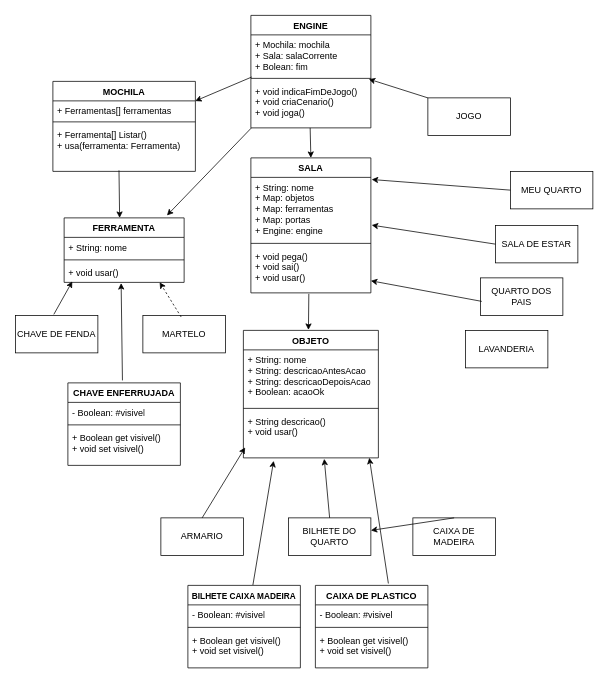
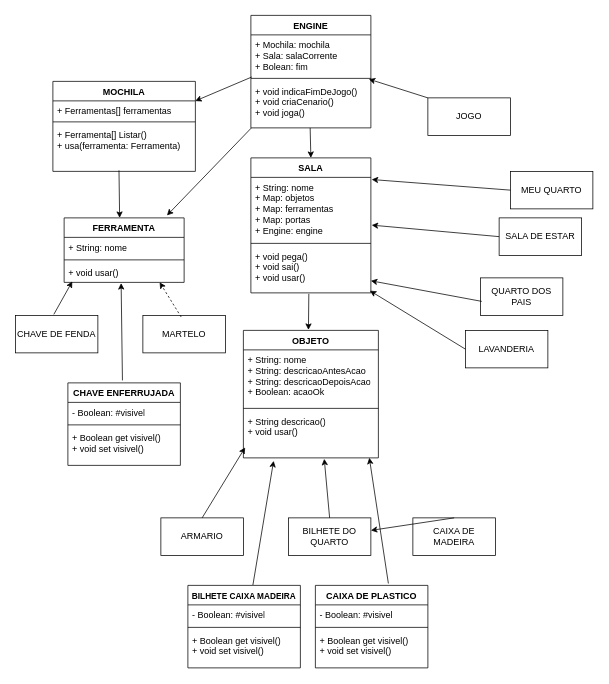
  <mxCell id="0" />
  <mxCell id="1" parent="0" />
  <mxCell id="2" value="ENGINE" style="swimlane;fontStyle=1;align=center;verticalAlign=top;childLayout=stackLayout;horizontal=1;startSize=26;horizontalStack=0;resizeParent=1;resizeParentMax=0;resizeLast=0;collapsible=1;marginBottom=0;whiteSpace=wrap;html=1;" vertex="1" parent="1"><mxGeometry x="334" y="20" width="160" height="150" as="geometry" /></mxCell>
  <mxCell id="3" value="+ Mochila: mochila&lt;div&gt;+ Sala: salaCorrente&lt;/div&gt;&lt;div&gt;+ Bolean: fim&lt;/div&gt;" style="text;strokeColor=none;fillColor=none;align=left;verticalAlign=top;spacingLeft=4;spacingRight=4;overflow=hidden;rotatable=0;points=[[0,0.5],[1,0.5]];portConstraint=eastwest;whiteSpace=wrap;html=1;" vertex="1" parent="2"><mxGeometry y="26" width="160" height="54" as="geometry" /></mxCell>
  <mxCell id="4" value="" style="line;strokeWidth=1;fillColor=none;align=left;verticalAlign=middle;spacingTop=-1;spacingLeft=3;spacingRight=3;rotatable=0;labelPosition=right;points=[];portConstraint=eastwest;strokeColor=inherit;" vertex="1" parent="2"><mxGeometry y="80" width="160" height="8" as="geometry" /></mxCell>
  <mxCell id="5" value="+ void indicaFimDeJogo()&lt;div&gt;+ void criaCenario()&lt;/div&gt;&lt;div&gt;+ void joga()&lt;/div&gt;" style="text;strokeColor=none;fillColor=none;align=left;verticalAlign=top;spacingLeft=4;spacingRight=4;overflow=hidden;rotatable=0;points=[[0,0.5],[1,0.5]];portConstraint=eastwest;whiteSpace=wrap;html=1;" vertex="1" parent="2"><mxGeometry y="88" width="160" height="62" as="geometry" /></mxCell>
  <mxCell id="6" value="SALA" style="swimlane;fontStyle=1;align=center;verticalAlign=top;childLayout=stackLayout;horizontal=1;startSize=26;horizontalStack=0;resizeParent=1;resizeParentMax=0;resizeLast=0;collapsible=1;marginBottom=0;whiteSpace=wrap;html=1;" vertex="1" parent="1"><mxGeometry x="334" y="210" width="160" height="180" as="geometry" /></mxCell>
  <mxCell id="7" value="+ String: nome&lt;div&gt;+ Map: objetos&lt;/div&gt;&lt;div&gt;+ Map: ferramentas&lt;/div&gt;&lt;div&gt;+ Map: portas&lt;/div&gt;&lt;div&gt;+ Engine: engine&lt;/div&gt;" style="text;strokeColor=none;fillColor=none;align=left;verticalAlign=top;spacingLeft=4;spacingRight=4;overflow=hidden;rotatable=0;points=[[0,0.5],[1,0.5]];portConstraint=eastwest;whiteSpace=wrap;html=1;" vertex="1" parent="6"><mxGeometry y="26" width="160" height="84" as="geometry" /></mxCell>
  <mxCell id="8" value="" style="line;strokeWidth=1;fillColor=none;align=left;verticalAlign=middle;spacingTop=-1;spacingLeft=3;spacingRight=3;rotatable=0;labelPosition=right;points=[];portConstraint=eastwest;strokeColor=inherit;" vertex="1" parent="6"><mxGeometry y="110" width="160" height="8" as="geometry" /></mxCell>
  <mxCell id="9" value="+ void pega()&lt;div&gt;+ void sai()&lt;/div&gt;&lt;div&gt;+ void usar()&lt;br&gt;&lt;div&gt;&lt;br&gt;&lt;/div&gt;&lt;/div&gt;" style="text;strokeColor=none;fillColor=none;align=left;verticalAlign=top;spacingLeft=4;spacingRight=4;overflow=hidden;rotatable=0;points=[[0,0.5],[1,0.5]];portConstraint=eastwest;whiteSpace=wrap;html=1;" vertex="1" parent="6"><mxGeometry y="118" width="160" height="62" as="geometry" /></mxCell>
  <mxCell id="10" value="" style="endArrow=classic;html=1;rounded=0;exitX=0.494;exitY=1;exitDx=0;exitDy=0;exitPerimeter=0;entryX=0.5;entryY=0;entryDx=0;entryDy=0;" edge="1" parent="1" source="5" target="6"><mxGeometry width="50" height="50" relative="1" as="geometry"><mxPoint x="460" y="360" as="sourcePoint" /><mxPoint x="510" y="310" as="targetPoint" /></mxGeometry></mxCell>
  <mxCell id="11" value="MOCHILA" style="swimlane;fontStyle=1;align=center;verticalAlign=top;childLayout=stackLayout;horizontal=1;startSize=26;horizontalStack=0;resizeParent=1;resizeParentMax=0;resizeLast=0;collapsible=1;marginBottom=0;whiteSpace=wrap;html=1;" vertex="1" parent="1"><mxGeometry x="70" y="108" width="190" height="120" as="geometry" /></mxCell>
  <mxCell id="12" value="+ Ferramentas[] ferramentas" style="text;strokeColor=none;fillColor=none;align=left;verticalAlign=top;spacingLeft=4;spacingRight=4;overflow=hidden;rotatable=0;points=[[0,0.5],[1,0.5]];portConstraint=eastwest;whiteSpace=wrap;html=1;" vertex="1" parent="11"><mxGeometry y="26" width="190" height="24" as="geometry" /></mxCell>
  <mxCell id="13" value="" style="line;strokeWidth=1;fillColor=none;align=left;verticalAlign=middle;spacingTop=-1;spacingLeft=3;spacingRight=3;rotatable=0;labelPosition=right;points=[];portConstraint=eastwest;strokeColor=inherit;" vertex="1" parent="11"><mxGeometry y="50" width="190" height="8" as="geometry" /></mxCell>
  <mxCell id="14" value="+ Ferramenta[] Listar()&lt;div&gt;+ usa(ferramenta: Ferramenta)&lt;/div&gt;" style="text;strokeColor=none;fillColor=none;align=left;verticalAlign=top;spacingLeft=4;spacingRight=4;overflow=hidden;rotatable=0;points=[[0,0.5],[1,0.5]];portConstraint=eastwest;whiteSpace=wrap;html=1;" vertex="1" parent="11"><mxGeometry y="58" width="190" height="62" as="geometry" /></mxCell>
  <mxCell id="15" value="" style="endArrow=classic;html=1;rounded=0;exitX=0.008;exitY=0.268;exitDx=0;exitDy=0;exitPerimeter=0;entryX=0.999;entryY=0.006;entryDx=0;entryDy=0;entryPerimeter=0;" edge="1" parent="1" source="4" target="12"><mxGeometry width="50" height="50" relative="1" as="geometry"><mxPoint x="170" y="80" as="sourcePoint" /><mxPoint x="220" y="30" as="targetPoint" /></mxGeometry></mxCell>
  <mxCell id="16" value="FERRAMENTA" style="swimlane;fontStyle=1;align=center;verticalAlign=top;childLayout=stackLayout;horizontal=1;startSize=26;horizontalStack=0;resizeParent=1;resizeParentMax=0;resizeLast=0;collapsible=1;marginBottom=0;whiteSpace=wrap;html=1;" vertex="1" parent="1"><mxGeometry x="85" y="290" width="160" height="86" as="geometry" /></mxCell>
  <mxCell id="17" value="+ String: nome" style="text;strokeColor=none;fillColor=none;align=left;verticalAlign=top;spacingLeft=4;spacingRight=4;overflow=hidden;rotatable=0;points=[[0,0.5],[1,0.5]];portConstraint=eastwest;whiteSpace=wrap;html=1;" vertex="1" parent="16"><mxGeometry y="26" width="160" height="26" as="geometry" /></mxCell>
  <mxCell id="18" value="" style="line;strokeWidth=1;fillColor=none;align=left;verticalAlign=middle;spacingTop=-1;spacingLeft=3;spacingRight=3;rotatable=0;labelPosition=right;points=[];portConstraint=eastwest;strokeColor=inherit;" vertex="1" parent="16"><mxGeometry y="52" width="160" height="8" as="geometry" /></mxCell>
  <mxCell id="19" value="+ void usar()" style="text;strokeColor=none;fillColor=none;align=left;verticalAlign=top;spacingLeft=4;spacingRight=4;overflow=hidden;rotatable=0;points=[[0,0.5],[1,0.5]];portConstraint=eastwest;whiteSpace=wrap;html=1;" vertex="1" parent="16"><mxGeometry y="60" width="160" height="26" as="geometry" /></mxCell>
  <mxCell id="20" value="" style="endArrow=classic;html=1;rounded=0;exitX=0.464;exitY=0.979;exitDx=0;exitDy=0;exitPerimeter=0;" edge="1" parent="1" source="14"><mxGeometry width="50" height="50" relative="1" as="geometry"><mxPoint x="150" y="280" as="sourcePoint" /><mxPoint x="159" y="290" as="targetPoint" /></mxGeometry></mxCell>
  <mxCell id="21" value="" style="endArrow=classic;html=1;rounded=0;exitX=0.004;exitY=1.002;exitDx=0;exitDy=0;exitPerimeter=0;entryX=0.857;entryY=-0.038;entryDx=0;entryDy=0;entryPerimeter=0;" edge="1" parent="1" source="5" target="16"><mxGeometry width="50" height="50" relative="1" as="geometry"><mxPoint x="250" y="290" as="sourcePoint" /><mxPoint x="300" y="240" as="targetPoint" /></mxGeometry></mxCell>
  <mxCell id="22" value="JOGO" style="html=1;whiteSpace=wrap;" vertex="1" parent="1"><mxGeometry x="570" y="130" width="110" height="50" as="geometry" /></mxCell>
  <mxCell id="23" value="" style="endArrow=classic;html=1;rounded=0;exitX=0;exitY=0;exitDx=0;exitDy=0;entryX=0.983;entryY=0.625;entryDx=0;entryDy=0;entryPerimeter=0;" edge="1" parent="1" source="22" target="4"><mxGeometry width="50" height="50" relative="1" as="geometry"><mxPoint x="550" y="120" as="sourcePoint" /><mxPoint x="600" y="70" as="targetPoint" /></mxGeometry></mxCell>
  <mxCell id="24" value="OBJETO" style="swimlane;fontStyle=1;align=center;verticalAlign=top;childLayout=stackLayout;horizontal=1;startSize=26;horizontalStack=0;resizeParent=1;resizeParentMax=0;resizeLast=0;collapsible=1;marginBottom=0;whiteSpace=wrap;html=1;" vertex="1" parent="1"><mxGeometry x="324" y="440" width="180" height="170" as="geometry" /></mxCell>
  <mxCell id="25" value="+ String: nome&lt;div&gt;+ String: descricaoAntesAcao&lt;br&gt;+ String: descricaoDepoisAcao&lt;/div&gt;&lt;div&gt;+ Boolean: acaoOk&lt;/div&gt;" style="text;strokeColor=none;fillColor=none;align=left;verticalAlign=top;spacingLeft=4;spacingRight=4;overflow=hidden;rotatable=0;points=[[0,0.5],[1,0.5]];portConstraint=eastwest;whiteSpace=wrap;html=1;" vertex="1" parent="24"><mxGeometry y="26" width="180" height="74" as="geometry" /></mxCell>
  <mxCell id="26" value="" style="line;strokeWidth=1;fillColor=none;align=left;verticalAlign=middle;spacingTop=-1;spacingLeft=3;spacingRight=3;rotatable=0;labelPosition=right;points=[];portConstraint=eastwest;strokeColor=inherit;" vertex="1" parent="24"><mxGeometry y="100" width="180" height="8" as="geometry" /></mxCell>
  <mxCell id="27" value="+ String descricao()&lt;div&gt;+ void usar()&lt;/div&gt;" style="text;strokeColor=none;fillColor=none;align=left;verticalAlign=top;spacingLeft=4;spacingRight=4;overflow=hidden;rotatable=0;points=[[0,0.5],[1,0.5]];portConstraint=eastwest;whiteSpace=wrap;html=1;" vertex="1" parent="24"><mxGeometry y="108" width="180" height="62" as="geometry" /></mxCell>
  <mxCell id="28" value="" style="endArrow=classic;html=1;rounded=0;exitX=0.483;exitY=1.021;exitDx=0;exitDy=0;exitPerimeter=0;entryX=0.482;entryY=-0.004;entryDx=0;entryDy=0;entryPerimeter=0;" edge="1" parent="1" source="9" target="24"><mxGeometry width="50" height="50" relative="1" as="geometry"><mxPoint x="270" y="470" as="sourcePoint" /><mxPoint x="320" y="420" as="targetPoint" /></mxGeometry></mxCell>
  <mxCell id="29" value="CHAVE ENFERRUJADA" style="swimlane;fontStyle=1;align=center;verticalAlign=top;childLayout=stackLayout;horizontal=1;startSize=26;horizontalStack=0;resizeParent=1;resizeParentMax=0;resizeLast=0;collapsible=1;marginBottom=0;whiteSpace=wrap;html=1;" vertex="1" parent="1"><mxGeometry x="90" y="510" width="150" height="110" as="geometry"><mxRectangle x="10" y="530" width="170" height="30" as="alternateBounds" /></mxGeometry></mxCell>
  <mxCell id="30" value="- Boolean: #visivel" style="text;strokeColor=none;fillColor=none;align=left;verticalAlign=top;spacingLeft=4;spacingRight=4;overflow=hidden;rotatable=0;points=[[0,0.5],[1,0.5]];portConstraint=eastwest;whiteSpace=wrap;html=1;" vertex="1" parent="29"><mxGeometry y="26" width="150" height="26" as="geometry" /></mxCell>
  <mxCell id="31" value="" style="line;strokeWidth=1;fillColor=none;align=left;verticalAlign=middle;spacingTop=-1;spacingLeft=3;spacingRight=3;rotatable=0;labelPosition=right;points=[];portConstraint=eastwest;strokeColor=inherit;" vertex="1" parent="29"><mxGeometry y="52" width="150" height="8" as="geometry" /></mxCell>
  <mxCell id="32" value="+ Boolean get visivel()&lt;div&gt;+ void set visivel()&lt;/div&gt;" style="text;strokeColor=none;fillColor=none;align=left;verticalAlign=top;spacingLeft=4;spacingRight=4;overflow=hidden;rotatable=0;points=[[0,0.5],[1,0.5]];portConstraint=eastwest;whiteSpace=wrap;html=1;" vertex="1" parent="29"><mxGeometry y="60" width="150" height="50" as="geometry" /></mxCell>
  <mxCell id="33" value="CHAVE DE FENDA" style="html=1;whiteSpace=wrap;" vertex="1" parent="1"><mxGeometry x="20" y="420" width="110" height="50" as="geometry" /></mxCell>
  <mxCell id="34" value="MARTELO" style="html=1;whiteSpace=wrap;" vertex="1" parent="1"><mxGeometry x="190" y="420" width="110" height="50" as="geometry" /></mxCell>
  <mxCell id="35" value="" style="endArrow=classic;html=1;rounded=0;exitX=0.466;exitY=-0.026;exitDx=0;exitDy=0;exitPerimeter=0;entryX=0.068;entryY=0.951;entryDx=0;entryDy=0;entryPerimeter=0;" edge="1" parent="1" source="33" target="19"><mxGeometry width="50" height="50" relative="1" as="geometry"><mxPoint x="110" y="570" as="sourcePoint" /><mxPoint x="160" y="520" as="targetPoint" /></mxGeometry></mxCell>
  <mxCell id="36" value="" style="endArrow=classic;html=1;rounded=0;exitX=0.464;exitY=0.043;exitDx=0;exitDy=0;exitPerimeter=0;entryX=0.796;entryY=0.995;entryDx=0;entryDy=0;entryPerimeter=0;dashed=1;" edge="1" parent="1" source="34" target="19"><mxGeometry width="50" height="50" relative="1" as="geometry"><mxPoint x="120" y="550" as="sourcePoint" /><mxPoint x="170" y="500" as="targetPoint" /></mxGeometry></mxCell>
  <mxCell id="37" value="" style="endArrow=classic;html=1;rounded=0;exitX=0.485;exitY=-0.03;exitDx=0;exitDy=0;exitPerimeter=0;entryX=0.475;entryY=1.038;entryDx=0;entryDy=0;entryPerimeter=0;" edge="1" parent="1" source="29" target="19"><mxGeometry width="50" height="50" relative="1" as="geometry"><mxPoint x="20" y="600" as="sourcePoint" /><mxPoint x="70" y="550" as="targetPoint" /></mxGeometry></mxCell>
  <mxCell id="38" value="ARMARIO" style="html=1;whiteSpace=wrap;" vertex="1" parent="1"><mxGeometry x="214" y="690" width="110" height="50" as="geometry" /></mxCell>
  <mxCell id="39" value="BILHETE DO QUARTO" style="html=1;whiteSpace=wrap;" vertex="1" parent="1"><mxGeometry x="384" y="690" width="110" height="50" as="geometry" /></mxCell>
  <mxCell id="40" value="CAIXA DE MADEIRA" style="html=1;whiteSpace=wrap;" vertex="1" parent="1"><mxGeometry x="550" y="690" width="110" height="50" as="geometry" /></mxCell>
  <mxCell id="41" value="&lt;font style=&quot;font-size: 11px;&quot;&gt;BILHETE CAIXA MADEIRA&lt;/font&gt;" style="swimlane;fontStyle=1;align=center;verticalAlign=top;childLayout=stackLayout;horizontal=1;startSize=26;horizontalStack=0;resizeParent=1;resizeParentMax=0;resizeLast=0;collapsible=1;marginBottom=0;whiteSpace=wrap;html=1;" vertex="1" parent="1"><mxGeometry x="250" y="780" width="150" height="110" as="geometry"><mxRectangle x="10" y="530" width="170" height="30" as="alternateBounds" /></mxGeometry></mxCell>
  <mxCell id="42" value="- Boolean: #visivel" style="text;strokeColor=none;fillColor=none;align=left;verticalAlign=top;spacingLeft=4;spacingRight=4;overflow=hidden;rotatable=0;points=[[0,0.5],[1,0.5]];portConstraint=eastwest;whiteSpace=wrap;html=1;" vertex="1" parent="41"><mxGeometry y="26" width="150" height="26" as="geometry" /></mxCell>
  <mxCell id="43" value="" style="line;strokeWidth=1;fillColor=none;align=left;verticalAlign=middle;spacingTop=-1;spacingLeft=3;spacingRight=3;rotatable=0;labelPosition=right;points=[];portConstraint=eastwest;strokeColor=inherit;" vertex="1" parent="41"><mxGeometry y="52" width="150" height="8" as="geometry" /></mxCell>
  <mxCell id="44" value="+ Boolean get visivel()&lt;div&gt;+ void set visivel()&lt;/div&gt;" style="text;strokeColor=none;fillColor=none;align=left;verticalAlign=top;spacingLeft=4;spacingRight=4;overflow=hidden;rotatable=0;points=[[0,0.5],[1,0.5]];portConstraint=eastwest;whiteSpace=wrap;html=1;" vertex="1" parent="41"><mxGeometry y="60" width="150" height="50" as="geometry" /></mxCell>
  <mxCell id="45" value="CAIXA DE PLASTICO" style="swimlane;fontStyle=1;align=center;verticalAlign=top;childLayout=stackLayout;horizontal=1;startSize=26;horizontalStack=0;resizeParent=1;resizeParentMax=0;resizeLast=0;collapsible=1;marginBottom=0;whiteSpace=wrap;html=1;" vertex="1" parent="1"><mxGeometry x="420" y="780" width="150" height="110" as="geometry"><mxRectangle x="10" y="530" width="170" height="30" as="alternateBounds" /></mxGeometry></mxCell>
  <mxCell id="46" value="- Boolean: #visivel" style="text;strokeColor=none;fillColor=none;align=left;verticalAlign=top;spacingLeft=4;spacingRight=4;overflow=hidden;rotatable=0;points=[[0,0.5],[1,0.5]];portConstraint=eastwest;whiteSpace=wrap;html=1;" vertex="1" parent="45"><mxGeometry y="26" width="150" height="26" as="geometry" /></mxCell>
  <mxCell id="47" value="" style="line;strokeWidth=1;fillColor=none;align=left;verticalAlign=middle;spacingTop=-1;spacingLeft=3;spacingRight=3;rotatable=0;labelPosition=right;points=[];portConstraint=eastwest;strokeColor=inherit;" vertex="1" parent="45"><mxGeometry y="52" width="150" height="8" as="geometry" /></mxCell>
  <mxCell id="48" value="+ Boolean get visivel()&lt;div&gt;+ void set visivel()&lt;/div&gt;" style="text;strokeColor=none;fillColor=none;align=left;verticalAlign=top;spacingLeft=4;spacingRight=4;overflow=hidden;rotatable=0;points=[[0,0.5],[1,0.5]];portConstraint=eastwest;whiteSpace=wrap;html=1;" vertex="1" parent="45"><mxGeometry y="60" width="150" height="50" as="geometry" /></mxCell>
  <mxCell id="49" value="" style="endArrow=classic;html=1;rounded=0;exitX=0.578;exitY=-0.004;exitDx=0;exitDy=0;exitPerimeter=0;entryX=0.224;entryY=1.065;entryDx=0;entryDy=0;entryPerimeter=0;" edge="1" parent="1" source="41" target="27"><mxGeometry width="50" height="50" relative="1" as="geometry"><mxPoint x="170" y="830" as="sourcePoint" /><mxPoint x="220" y="780" as="targetPoint" /></mxGeometry></mxCell>
  <mxCell id="50" value="" style="endArrow=classic;html=1;rounded=0;exitX=0.649;exitY=-0.023;exitDx=0;exitDy=0;exitPerimeter=0;entryX=0.933;entryY=0.998;entryDx=0;entryDy=0;entryPerimeter=0;" edge="1" parent="1" source="45" target="27"><mxGeometry width="50" height="50" relative="1" as="geometry"><mxPoint x="520" y="660" as="sourcePoint" /><mxPoint x="547" y="494" as="targetPoint" /></mxGeometry></mxCell>
  <mxCell id="51" value="" style="endArrow=classic;html=1;rounded=0;exitX=0.5;exitY=0;exitDx=0;exitDy=0;entryX=0.013;entryY=0.776;entryDx=0;entryDy=0;entryPerimeter=0;" edge="1" parent="1" source="38" target="27"><mxGeometry width="50" height="50" relative="1" as="geometry"><mxPoint x="120" y="690" as="sourcePoint" /><mxPoint x="147" y="524" as="targetPoint" /></mxGeometry></mxCell>
  <mxCell id="52" value="" style="endArrow=classic;html=1;rounded=0;entryX=0.599;entryY=1.021;entryDx=0;entryDy=0;entryPerimeter=0;exitX=0.5;exitY=0;exitDx=0;exitDy=0;" edge="1" parent="1" source="39" target="27"><mxGeometry width="50" height="50" relative="1" as="geometry"><mxPoint x="450" y="680" as="sourcePoint" /><mxPoint x="697" y="414" as="targetPoint" /></mxGeometry></mxCell>
  <mxCell id="53" value="" style="endArrow=classic;html=1;rounded=0;exitX=0.5;exitY=0;exitDx=0;exitDy=0;" edge="1" parent="1" source="40" target="39"><mxGeometry width="50" height="50" relative="1" as="geometry"><mxPoint x="650" y="830" as="sourcePoint" /><mxPoint x="677" y="664" as="targetPoint" /></mxGeometry></mxCell>
  <mxCell id="54" value="QUARTO DOS PAIS" style="html=1;whiteSpace=wrap;" vertex="1" parent="1"><mxGeometry x="640" y="370" width="110" height="50" as="geometry" /></mxCell>
  <mxCell id="55" value="MEU QUARTO" style="html=1;whiteSpace=wrap;" vertex="1" parent="1"><mxGeometry x="680" y="228" width="110" height="50" as="geometry" /></mxCell>
- <mxCell id="56" value="SALA DE ESTAR" style="html=1;whiteSpace=wrap;" vertex="1" parent="1"><mxGeometry x="660" y="300" width="110" height="50" as="geometry" /></mxCell>
+ <mxCell id="56" value="SALA DE ESTAR" style="html=1;whiteSpace=wrap;" vertex="1" parent="1"><mxGeometry x="665" y="290" width="110" height="50" as="geometry" /></mxCell>
  <mxCell id="57" value="LAVANDERIA" style="html=1;whiteSpace=wrap;" vertex="1" parent="1"><mxGeometry x="620" y="440" width="110" height="50" as="geometry" /></mxCell>
+ <mxCell id="58" value="" style="endArrow=classic;html=1;rounded=0;exitX=0;exitY=0.5;exitDx=0;exitDy=0;entryX=0.992;entryY=0.954;entryDx=0;entryDy=0;entryPerimeter=0;" edge="1" parent="1" source="57" target="9"><mxGeometry width="50" height="50" relative="1" as="geometry"><mxPoint x="640" y="600" as="sourcePoint" /><mxPoint x="690" y="550" as="targetPoint" /></mxGeometry></mxCell>
  <mxCell id="59" value="" style="endArrow=classic;html=1;rounded=0;exitX=0.017;exitY=0.627;exitDx=0;exitDy=0;exitPerimeter=0;" edge="1" parent="1" source="54" target="9"><mxGeometry width="50" height="50" relative="1" as="geometry"><mxPoint x="670" y="560" as="sourcePoint" /><mxPoint x="720" y="510" as="targetPoint" /></mxGeometry></mxCell>
  <mxCell id="60" value="" style="endArrow=classic;html=1;rounded=0;exitX=0;exitY=0.5;exitDx=0;exitDy=0;entryX=1.007;entryY=0.034;entryDx=0;entryDy=0;entryPerimeter=0;" edge="1" parent="1" source="55" target="7"><mxGeometry width="50" height="50" relative="1" as="geometry"><mxPoint x="550" y="280" as="sourcePoint" /><mxPoint x="600" y="230" as="targetPoint" /></mxGeometry></mxCell>
  <mxCell id="61" value="" style="endArrow=classic;html=1;rounded=0;exitX=0;exitY=0.5;exitDx=0;exitDy=0;entryX=1.007;entryY=0.758;entryDx=0;entryDy=0;entryPerimeter=0;" edge="1" parent="1" source="56" target="7"><mxGeometry width="50" height="50" relative="1" as="geometry"><mxPoint x="550" y="290" as="sourcePoint" /><mxPoint x="600" y="240" as="targetPoint" /></mxGeometry></mxCell>
